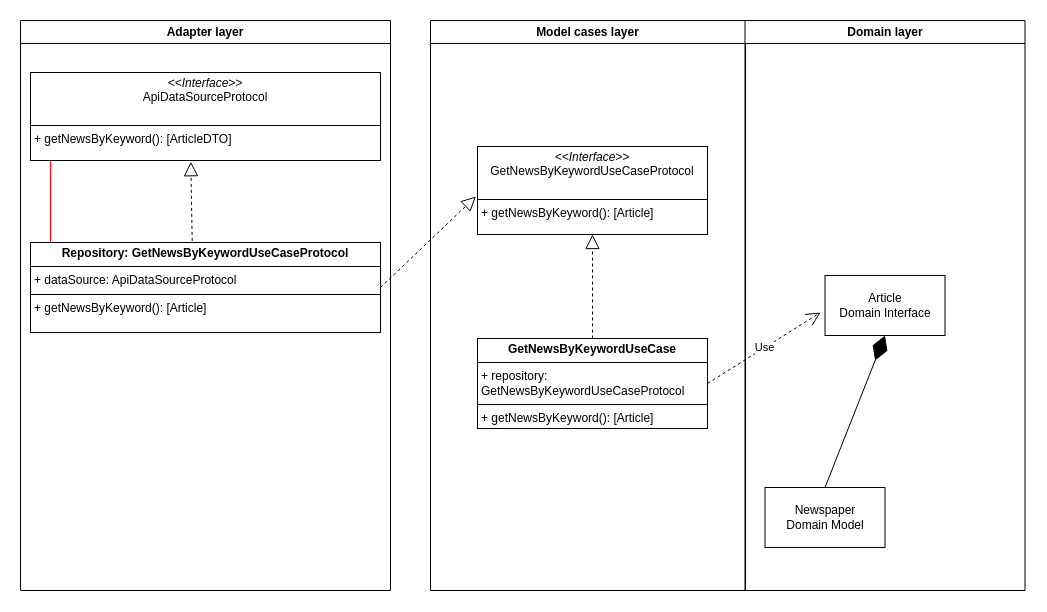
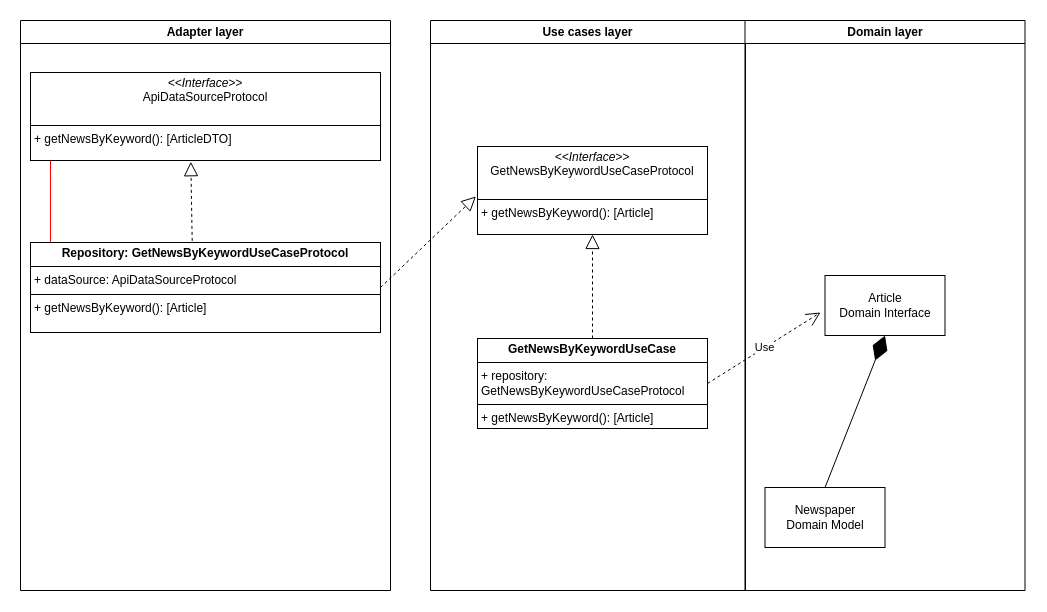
  <mxCell id="0" />
  <mxCell id="1" parent="0" />
  <mxCell id="2" value="Adapter layer" style="swimlane;whiteSpace=wrap" parent="1" vertex="1"><mxGeometry x="20" y="20" width="370" height="570" as="geometry" /></mxCell>
  <mxCell id="3" value="" style="edgeStyle=elbowEdgeStyle;elbow=horizontal;strokeColor=#FF0000;endArrow=open;endFill=1;rounded=0" parent="2" edge="1"><mxGeometry width="100" height="100" relative="1" as="geometry"><mxPoint x="160" y="290" as="sourcePoint" /><mxPoint x="60" y="135" as="targetPoint" /><Array as="points"><mxPoint x="30" y="250" /></Array></mxGeometry></mxCell>
  <mxCell id="4" value="&lt;p style=&quot;margin:0px;margin-top:4px;text-align:center;&quot;&gt;&lt;b&gt;Repository: GetNewsByKeywordUseCaseProtocol&lt;/b&gt;&lt;/p&gt;&lt;hr size=&quot;1&quot; style=&quot;border-style:solid;&quot;&gt;&lt;p style=&quot;margin:0px;margin-left:4px;&quot;&gt;+ dataSource: ApiDataSourceProtocol&lt;/p&gt;&lt;hr size=&quot;1&quot; style=&quot;border-style:solid;&quot;&gt;&lt;p style=&quot;margin:0px;margin-left:4px;&quot;&gt;&lt;span style=&quot;background-color: initial;&quot;&gt;+&amp;nbsp;&lt;/span&gt;&lt;span style=&quot;background-color: initial;&quot;&gt;getNewsByKeyword(): [Article]&lt;/span&gt;&lt;br&gt;&lt;/p&gt;" style="verticalAlign=top;align=left;overflow=fill;html=1;whiteSpace=wrap;" vertex="1" parent="2"><mxGeometry x="10" y="222" width="350" height="90" as="geometry" /></mxCell>
  <mxCell id="5" value="&lt;p style=&quot;margin:0px;margin-top:4px;text-align:center;&quot;&gt;&lt;i&gt;&amp;lt;&amp;lt;Interface&amp;gt;&amp;gt;&lt;/i&gt;&lt;br&gt;&lt;span style=&quot;text-align: left;&quot;&gt;ApiDataSourceProtocol&lt;/span&gt;&lt;br&gt;&lt;/p&gt;&lt;div&gt;&lt;span style=&quot;text-align: left;&quot;&gt;&lt;br&gt;&lt;/span&gt;&lt;/div&gt;&lt;hr size=&quot;1&quot; style=&quot;border-style:solid;&quot;&gt;&lt;p style=&quot;margin:0px;margin-left:4px;&quot;&gt;&lt;span style=&quot;background-color: initial;&quot;&gt;+&amp;nbsp;&lt;/span&gt;&lt;span style=&quot;background-color: initial;&quot;&gt;getNewsByKeyword(): [ArticleDTO]&lt;/span&gt;&lt;br&gt;&lt;/p&gt;" style="verticalAlign=top;align=left;overflow=fill;html=1;whiteSpace=wrap;" vertex="1" parent="2"><mxGeometry x="10" y="52" width="350" height="88" as="geometry" /></mxCell>
  <mxCell id="6" value="" style="endArrow=block;dashed=1;endFill=0;endSize=12;html=1;rounded=0;entryX=0.458;entryY=1.014;entryDx=0;entryDy=0;entryPerimeter=0;exitX=0.462;exitY=-0.018;exitDx=0;exitDy=0;exitPerimeter=0;" edge="1" parent="2" source="4" target="5"><mxGeometry width="160" relative="1" as="geometry"><mxPoint x="170" y="202" as="sourcePoint" /><mxPoint x="170" y="152" as="targetPoint" /></mxGeometry></mxCell>
- <mxCell id="7" value="Model cases layer" style="swimlane;whiteSpace=wrap" parent="1" vertex="1"><mxGeometry x="430" y="20" width="315" height="570" as="geometry" /></mxCell>
+ <mxCell id="7" value="Use cases layer" style="swimlane;whiteSpace=wrap" parent="1" vertex="1"><mxGeometry x="430" y="20" width="315" height="570" as="geometry" /></mxCell>
  <mxCell id="8" value="&lt;p style=&quot;margin:0px;margin-top:4px;text-align:center;&quot;&gt;&lt;b&gt;GetNewsByKeywordUseCase&lt;/b&gt;&lt;/p&gt;&lt;hr size=&quot;1&quot; style=&quot;border-style:solid;&quot;&gt;&lt;p style=&quot;margin:0px;margin-left:4px;&quot;&gt;+ repository: &lt;br&gt;GetNewsByKeywordUseCaseProtocol&lt;/p&gt;&lt;hr size=&quot;1&quot; style=&quot;border-style:solid;&quot;&gt;&lt;p style=&quot;margin:0px;margin-left:4px;&quot;&gt;+ getNewsByKeyword(): [Article]&lt;/p&gt;" style="verticalAlign=top;align=left;overflow=fill;html=1;whiteSpace=wrap;" vertex="1" parent="7"><mxGeometry x="47" y="318" width="230" height="90" as="geometry" /></mxCell>
  <mxCell id="9" value="&lt;p style=&quot;margin:0px;margin-top:4px;text-align:center;&quot;&gt;&lt;i&gt;&amp;lt;&amp;lt;Interface&amp;gt;&amp;gt;&lt;/i&gt;&lt;br&gt;&lt;span style=&quot;text-align: left;&quot;&gt;GetNewsByKeywordUseCaseProtocol&lt;/span&gt;&lt;br&gt;&lt;/p&gt;&lt;div&gt;&lt;span style=&quot;text-align: left;&quot;&gt;&lt;br&gt;&lt;/span&gt;&lt;/div&gt;&lt;hr size=&quot;1&quot; style=&quot;border-style:solid;&quot;&gt;&lt;p style=&quot;margin:0px;margin-left:4px;&quot;&gt;&lt;span style=&quot;background-color: initial;&quot;&gt;+&amp;nbsp;&lt;/span&gt;&lt;span style=&quot;background-color: initial;&quot;&gt;getNewsByKeyword(): [Article]&lt;/span&gt;&lt;br&gt;&lt;/p&gt;" style="verticalAlign=top;align=left;overflow=fill;html=1;whiteSpace=wrap;" vertex="1" parent="7"><mxGeometry x="47" y="126" width="230" height="88" as="geometry" /></mxCell>
  <mxCell id="10" value="" style="endArrow=block;dashed=1;endFill=0;endSize=12;html=1;rounded=0;exitX=0.5;exitY=0;exitDx=0;exitDy=0;entryX=0.5;entryY=1;entryDx=0;entryDy=0;" edge="1" parent="7" source="8" target="9"><mxGeometry width="160" relative="1" as="geometry"><mxPoint x="96.5" y="238" as="sourcePoint" /><mxPoint x="256.5" y="238" as="targetPoint" /></mxGeometry></mxCell>
  <mxCell id="11" value="Domain layer" style="swimlane;whiteSpace=wrap" parent="1" vertex="1"><mxGeometry x="744.5" y="20" width="280" height="570" as="geometry" /></mxCell>
  <mxCell id="12" value="Article&lt;div&gt;Domain Interface&lt;/div&gt;" style="rounded=0;whiteSpace=wrap;html=1;" vertex="1" parent="11"><mxGeometry x="80" y="255" width="120" height="60" as="geometry" /></mxCell>
  <mxCell id="13" value="&lt;div&gt;Newspaper&lt;/div&gt;&lt;div&gt;Domain Model&lt;/div&gt;" style="rounded=0;whiteSpace=wrap;html=1;" vertex="1" parent="11"><mxGeometry x="20" y="467" width="120" height="60" as="geometry" /></mxCell>
  <mxCell id="14" value="" style="endArrow=diamondThin;endFill=1;endSize=24;html=1;rounded=0;exitX=0.5;exitY=0;exitDx=0;exitDy=0;entryX=0.5;entryY=1;entryDx=0;entryDy=0;" edge="1" parent="11" source="13" target="12"><mxGeometry width="160" relative="1" as="geometry"><mxPoint x="-224.5" y="262" as="sourcePoint" /><mxPoint x="-64.5" y="262" as="targetPoint" /><Array as="points" /></mxGeometry></mxCell>
  <mxCell id="15" value="Use" style="endArrow=open;endSize=12;dashed=1;html=1;rounded=0;exitX=1;exitY=0.5;exitDx=0;exitDy=0;" edge="1" parent="11" source="8"><mxGeometry width="160" relative="1" as="geometry"><mxPoint x="-34.5" y="292" as="sourcePoint" /><mxPoint x="75.5" y="292" as="targetPoint" /></mxGeometry></mxCell>
  <mxCell id="16" value="" style="endArrow=block;dashed=1;endFill=0;endSize=12;html=1;rounded=0;exitX=1;exitY=0.5;exitDx=0;exitDy=0;entryX=-0.007;entryY=0.568;entryDx=0;entryDy=0;entryPerimeter=0;" edge="1" parent="1" source="4" target="9"><mxGeometry width="160" relative="1" as="geometry"><mxPoint x="410" y="282" as="sourcePoint" /><mxPoint x="510" y="282" as="targetPoint" /></mxGeometry></mxCell>
